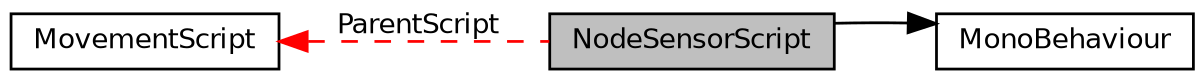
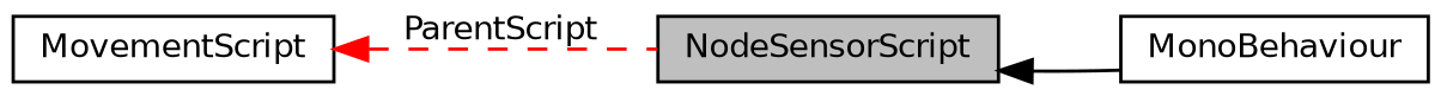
  digraph {
    fontname="DejaVu Sans"
    rankdir=LR
    node [color=black fillcolor=white fontname="DejaVu Sans" fontsize=10 shape=record style=filled]
    edge [dir=back fontname="DejaVu Sans" fontsize=10 labelfontname=Helvetica labelfontsize=10]
    n1 [fillcolor=grey75 fontcolor=black height=0.2 label=NodeSensorScript width=0.4]
    n2 [height=0.2 label=MonoBehaviour width=0.4]
    n3 [height=0.2 label=MovementScript width=0.4]
-   n2 -> n1 [color=black style=solid]
+   n1 -> n2 [color=black style=solid]
    n3 -> n1 [color=red label=" ParentScript" style=dashed]
  }
